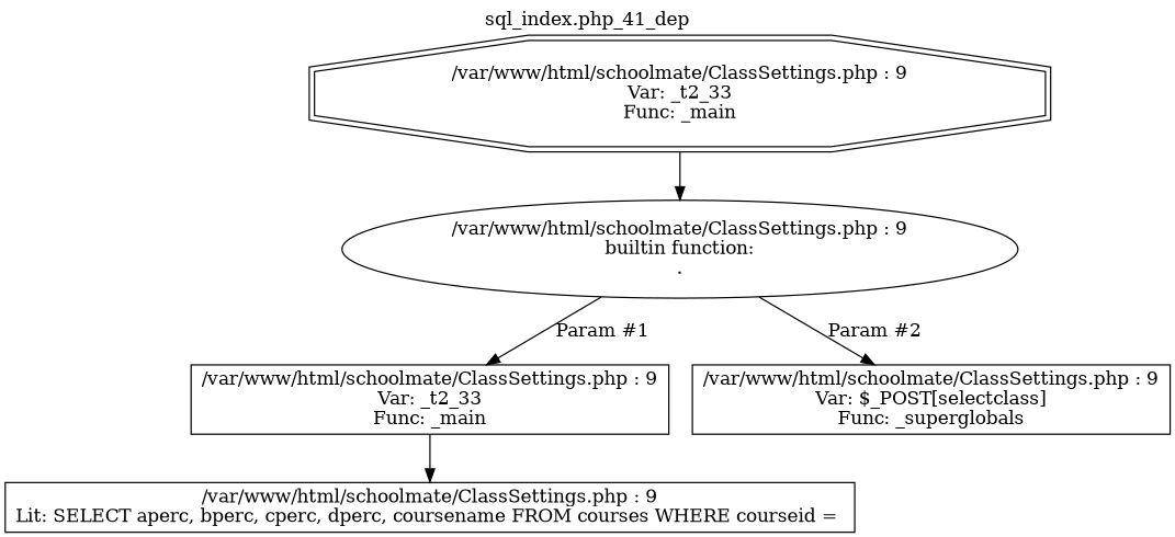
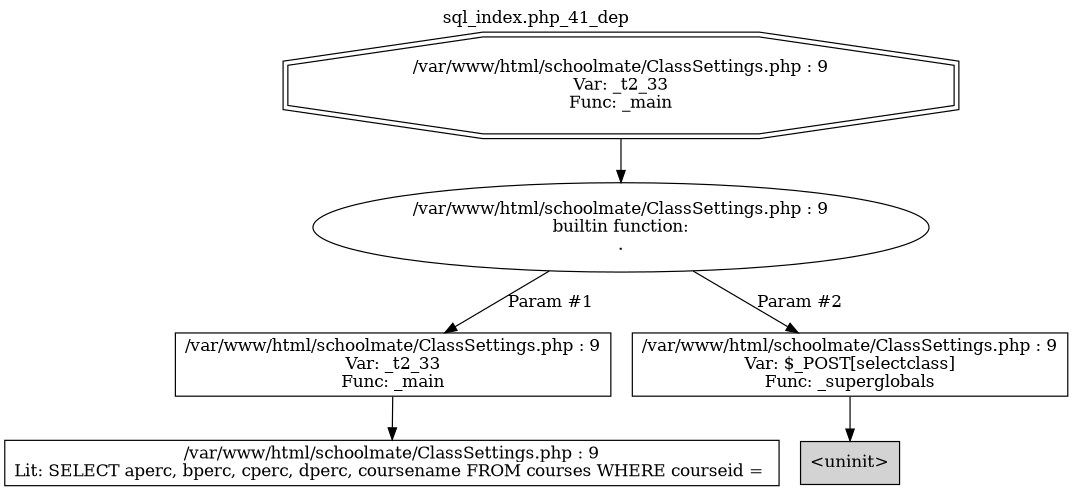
  digraph {
    label="sql_index.php_41_dep"
    labelloc=t
    node [shape=box]
    n1 [label="/var/www/html/schoolmate/ClassSettings.php : 9\nVar: _t2_33\nFunc: _main\n" shape=doubleoctagon]
    n2 [label="/var/www/html/schoolmate/ClassSettings.php : 9\nbuiltin function:\n.\n" shape=ellipse]
    n3 [label="/var/www/html/schoolmate/ClassSettings.php : 9\nVar: _t2_33\nFunc: _main\n"]
    n4 [label="/var/www/html/schoolmate/ClassSettings.php : 9\nVar: $_POST[selectclass]\nFunc: _superglobals\n"]
    n5 [label="/var/www/html/schoolmate/ClassSettings.php : 9\nLit: SELECT aperc, bperc, cperc, dperc, coursename FROM courses WHERE courseid = \n"]
+   n6 [label="<uninit>" style=filled]
    n1 -> n2
    n2 -> n3 [label="Param #1"]
    n2 -> n4 [label="Param #2"]
    n3 -> n5
+   n4 -> n6
  }
